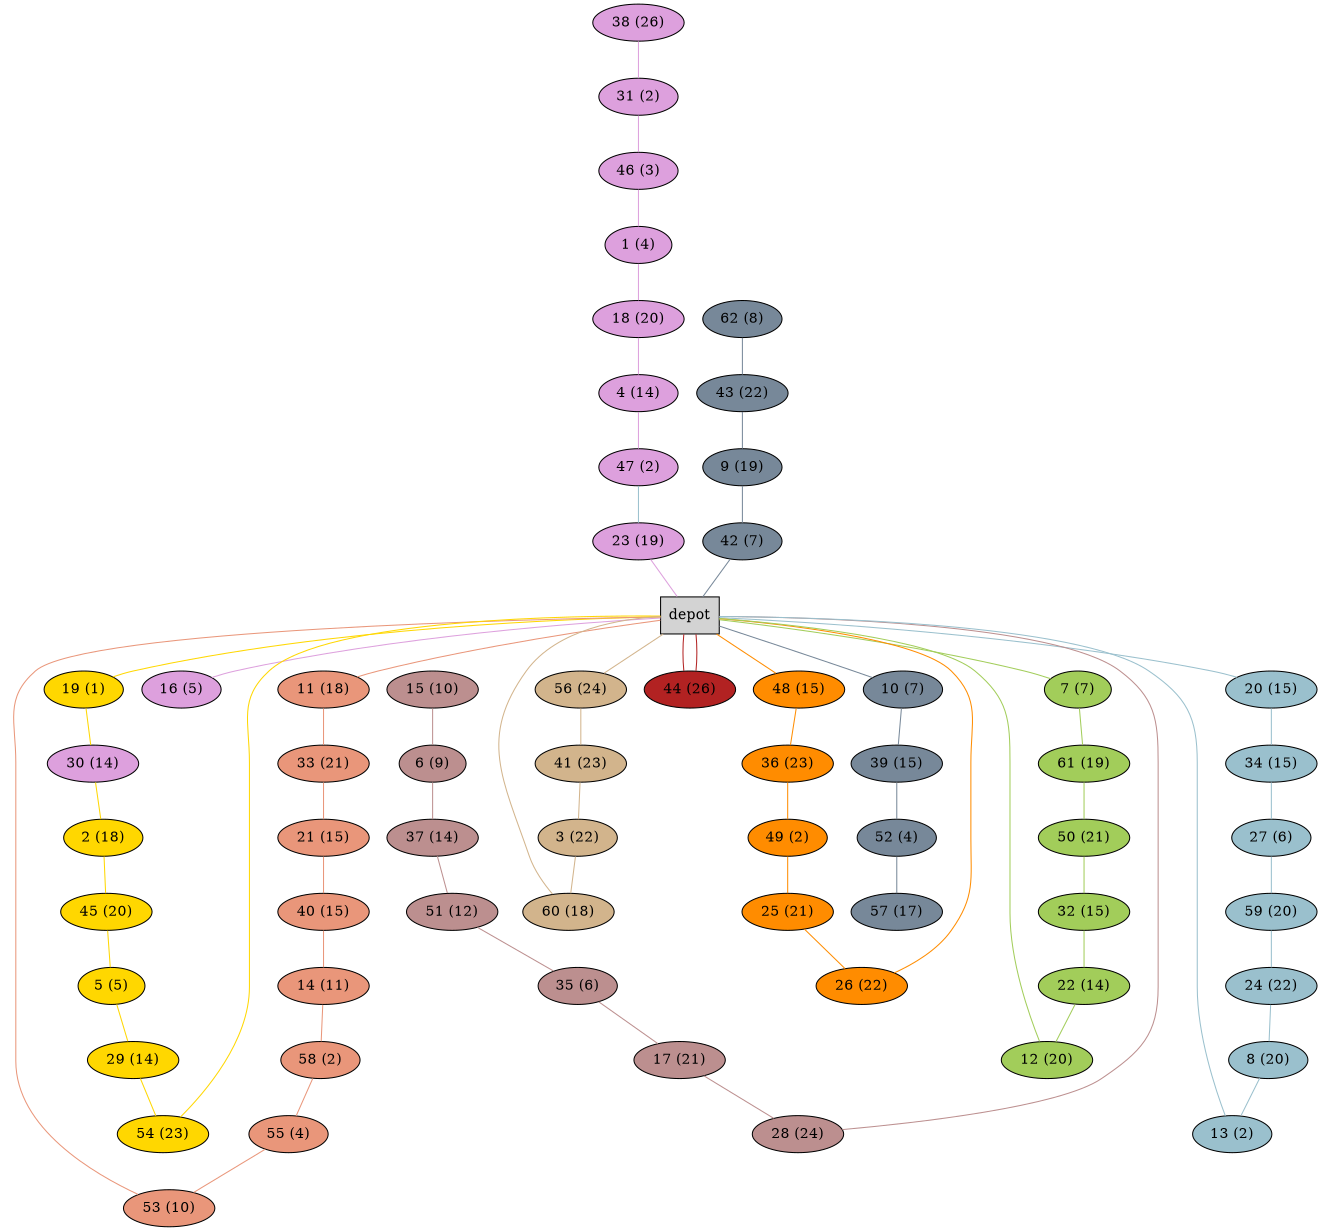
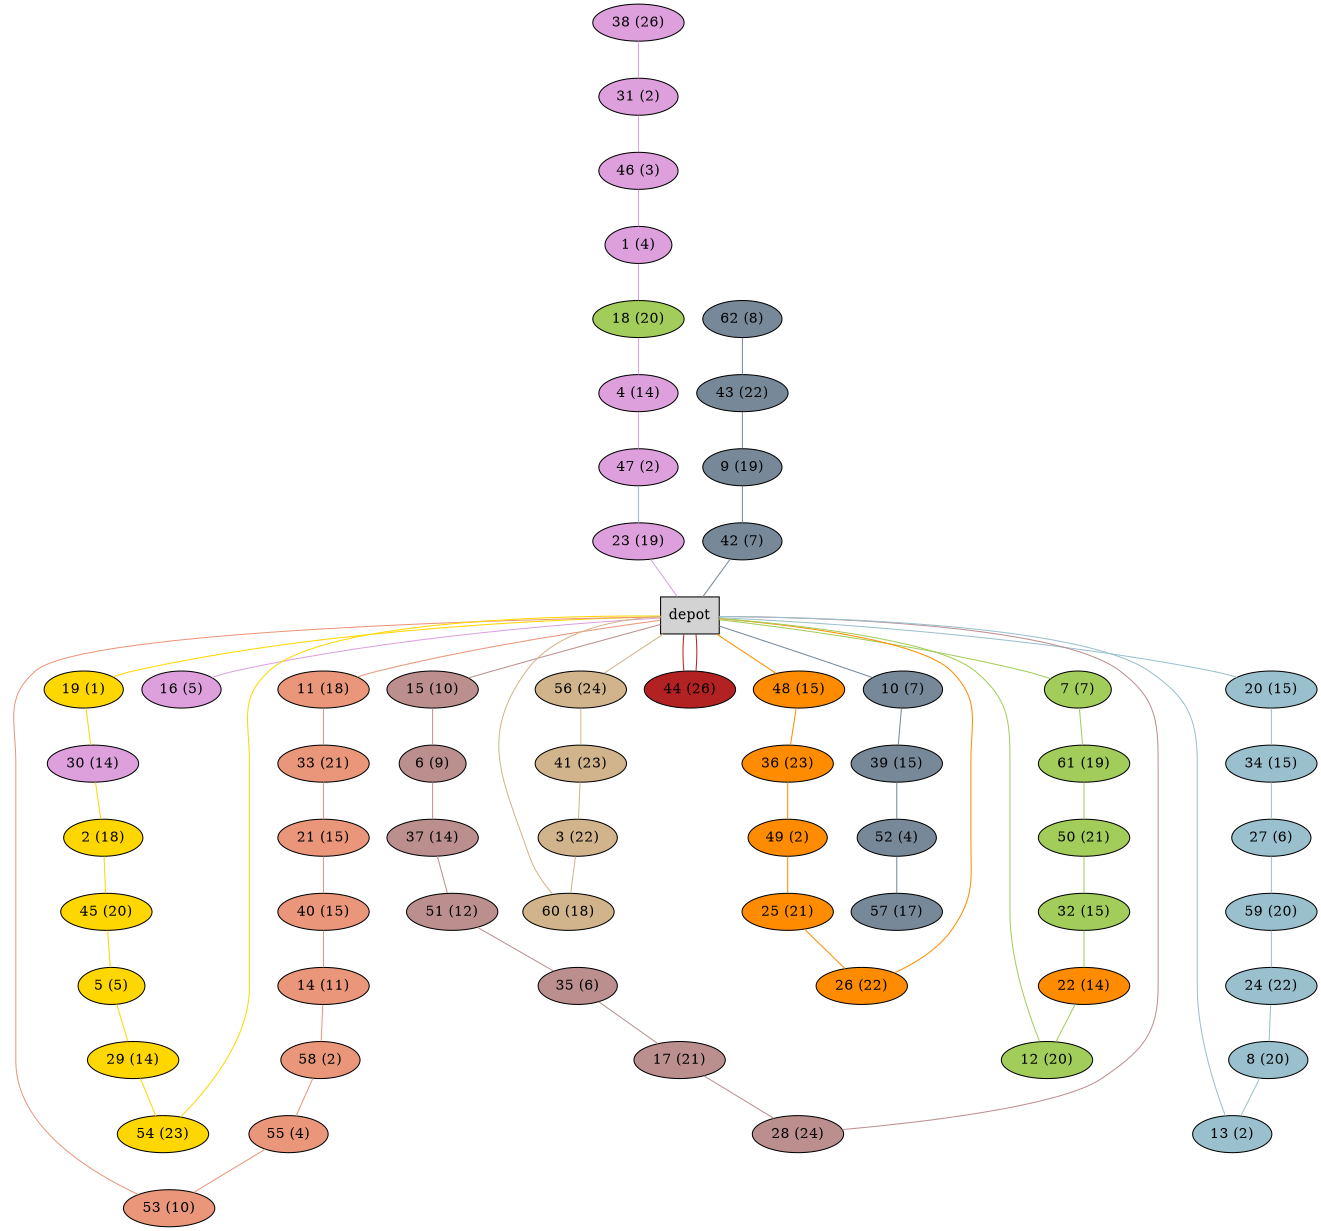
  graph {
    node [shape=ellipse style=filled fillcolor=plum]
    edge [color=darksalmon]
    n1 [label=depot shape=box fillcolor=""]
    n2 [fillcolor=darksalmon label="11 (18)"]
    n3 [fillcolor=gold label="19 (1)"]
    n4 [label="16 (5)"]
    n5 [fillcolor=tan label="56 (24)"]
    n6 [fillcolor=darkorange label="48 (15)"]
    n7 [fillcolor=rosybrown label="15 (10)"]
    n8 [fillcolor=darkolivegreen3 label="7 (7)"]
    n9 [fillcolor=lightblue3 label="20 (15)"]
    n10 [fillcolor=firebrick label="44 (26)"]
    n11 [fillcolor=lightslategray label="10 (7)"]
    n12 [fillcolor=darksalmon label="33 (21)"]
    n13 [label="30 (14)"]
    n14 [fillcolor=tan label="41 (23)"]
    n15 [fillcolor=darkorange label="36 (23)"]
    n16 [fillcolor=rosybrown label="6 (9)"]
    n17 [fillcolor=darkolivegreen3 label="61 (19)"]
    n18 [fillcolor=lightblue3 label="34 (15)"]
    n19 [fillcolor=lightslategray label="39 (15)"]
    n20 [fillcolor=darksalmon label="21 (15)"]
    n21 [fillcolor=darksalmon label="40 (15)"]
    n22 [fillcolor=darksalmon label="14 (11)"]
    n23 [fillcolor=darksalmon label="58 (2)"]
    n24 [fillcolor=darksalmon label="55 (4)"]
    n25 [fillcolor=darksalmon label="53 (10)"]
    n26 [fillcolor=gold label="2 (18)"]
    n27 [fillcolor=gold label="45 (20)"]
    n28 [fillcolor=gold label="5 (5)"]
    n29 [fillcolor=gold label="29 (14)"]
    n30 [fillcolor=gold label="54 (23)"]
    n31 [label="38 (26)"]
    n32 [label="31 (2)"]
    n33 [label="46 (3)"]
    n34 [label="1 (4)"]
-   n35 [label="18 (20)"]
+   n35 [fillcolor=darkolivegreen3 label="18 (20)"]
    n36 [label="4 (14)"]
    n37 [label="47 (2)"]
    n38 [label="23 (19)"]
    n39 [fillcolor=tan label="3 (22)"]
    n40 [fillcolor=tan label="60 (18)"]
    n41 [fillcolor=darkorange label="49 (2)"]
    n42 [fillcolor=darkorange label="25 (21)"]
    n43 [fillcolor=darkorange label="26 (22)"]
    n44 [fillcolor=rosybrown label="37 (14)"]
    n45 [fillcolor=rosybrown label="51 (12)"]
    n46 [fillcolor=rosybrown label="35 (6)"]
    n47 [fillcolor=rosybrown label="17 (21)"]
    n48 [fillcolor=rosybrown label="28 (24)"]
    n49 [fillcolor=darkolivegreen3 label="50 (21)"]
    n50 [fillcolor=darkolivegreen3 label="32 (15)"]
-   n51 [fillcolor=darkolivegreen3 label="22 (14)"]
+   n51 [fillcolor=darkorange label="22 (14)"]
    n52 [fillcolor=darkolivegreen3 label="12 (20)"]
    n53 [fillcolor=lightblue3 label="27 (6)"]
    n54 [fillcolor=lightblue3 label="59 (20)"]
    n55 [fillcolor=lightblue3 label="24 (22)"]
    n56 [fillcolor=lightblue3 label="8 (20)"]
    n57 [fillcolor=lightblue3 label="13 (2)"]
    n58 [fillcolor=lightslategray label="52 (4)"]
    n59 [fillcolor=lightslategray label="57 (17)"]
    n60 [fillcolor=lightslategray label="62 (8)"]
    n61 [fillcolor=lightslategray label="43 (22)"]
    n62 [fillcolor=lightslategray label="9 (19)"]
    n63 [fillcolor=lightslategray label="42 (7)"]
    n1 -- n2
    n1 -- n3 [color=gold]
    n1 -- n4 [color=plum]
    n1 -- n5 [color=tan]
    n1 -- n6 [color=darkorange]
+   n1 -- n7 [color=rosybrown]
    n1 -- n8 [color=darkolivegreen3]
    n1 -- n9 [color=lightblue3]
    n1 -- n10 [color=firebrick]
    n1 -- n11 [color=lightslategray]
    n2 -- n12
    n3 -- n13 [color=gold]
    n5 -- n14 [color=tan]
    n6 -- n15 [color=darkorange]
    n7 -- n16 [color=rosybrown]
    n8 -- n17 [color=darkolivegreen3]
    n9 -- n18 [color=lightblue3]
    n10 -- n1 [color=firebrick]
    n11 -- n19 [color=lightslategray]
    n12 -- n20
    n13 -- n26 [color=gold]
    n14 -- n39 [color=tan]
    n15 -- n41 [color=darkorange]
    n16 -- n44 [color=rosybrown]
    n17 -- n49 [color=darkolivegreen3]
    n18 -- n53 [color=lightblue3]
    n19 -- n58 [color=lightslategray]
    n20 -- n21
    n21 -- n22
    n22 -- n23
    n23 -- n24
    n24 -- n25
    n25 -- n1
    n26 -- n27 [color=gold]
    n27 -- n28 [color=gold]
    n28 -- n29 [color=gold]
    n29 -- n30 [color=gold]
    n30 -- n1 [color=gold]
    n31 -- n32 [color=plum]
    n32 -- n33 [color=plum]
    n33 -- n34 [color=plum]
    n34 -- n35 [color=plum]
    n35 -- n36 [color=plum]
    n36 -- n37 [color=plum]
    n37 -- n38 [color=lightblue3]
    n38 -- n1 [color=plum]
    n39 -- n40 [color=tan]
    n40 -- n1 [color=tan]
    n41 -- n42 [color=darkorange]
    n42 -- n43 [color=darkorange]
    n43 -- n1 [color=darkorange]
    n44 -- n45 [color=rosybrown]
    n45 -- n46 [color=rosybrown]
    n46 -- n47 [color=rosybrown]
    n47 -- n48 [color=rosybrown]
    n48 -- n1 [color=rosybrown]
    n49 -- n50 [color=darkolivegreen3]
    n50 -- n51 [color=darkolivegreen3]
    n51 -- n52 [color=darkolivegreen3]
    n52 -- n1 [color=darkolivegreen3]
    n53 -- n54 [color=lightblue3]
    n54 -- n55 [color=lightblue3]
    n55 -- n56 [color=lightblue3]
    n56 -- n57 [color=lightblue3]
    n57 -- n1 [color=lightblue3]
    n58 -- n59 [color=lightslategray]
    n60 -- n61 [color=lightslategray]
    n61 -- n62 [color=lightslategray]
    n62 -- n63 [color=lightslategray]
    n63 -- n1 [color=lightslategray]
  }
